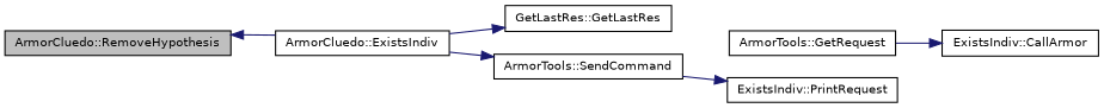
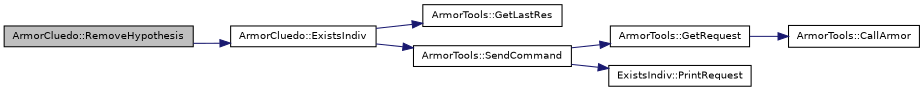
  digraph {
    fontname="DejaVu Sans"
    rankdir=LR
    node [color=black fillcolor=white fontname="DejaVu Sans" fontsize=10 shape=record style=filled]
    edge [color=midnightblue fontname="DejaVu Sans" fontsize=10 labelfontname=Helvetica labelfontsize=10 style=solid]
    n1 [fillcolor=grey75 fontcolor=black height=0.2 label="ArmorCluedo::RemoveHypothesis" width=0.4]
    n2 [height=0.2 label="ArmorCluedo::ExistsIndiv" width=0.4]
-   n3 [height=0.2 label="GetLastRes::GetLastRes" width=0.4]
+   n3 [height=0.2 label="ArmorTools::GetLastRes" width=0.4]
    n4 [height=0.2 label="ArmorTools::SendCommand" width=0.4]
    n5 [height=0.2 label="ArmorTools::GetRequest" width=0.4]
    n6 [height=0.2 label="ExistsIndiv::PrintRequest" width=0.4]
-   n7 [height=0.2 label="ExistsIndiv::CallArmor" width=0.4]
-   n2 -> n1
+   n7 [height=0.2 label="ArmorTools::CallArmor" width=0.4]
+   n1 -> n2
    n2 -> n3
    n2 -> n4
+   n4 -> n5
    n4 -> n6
    n5 -> n7
  }
